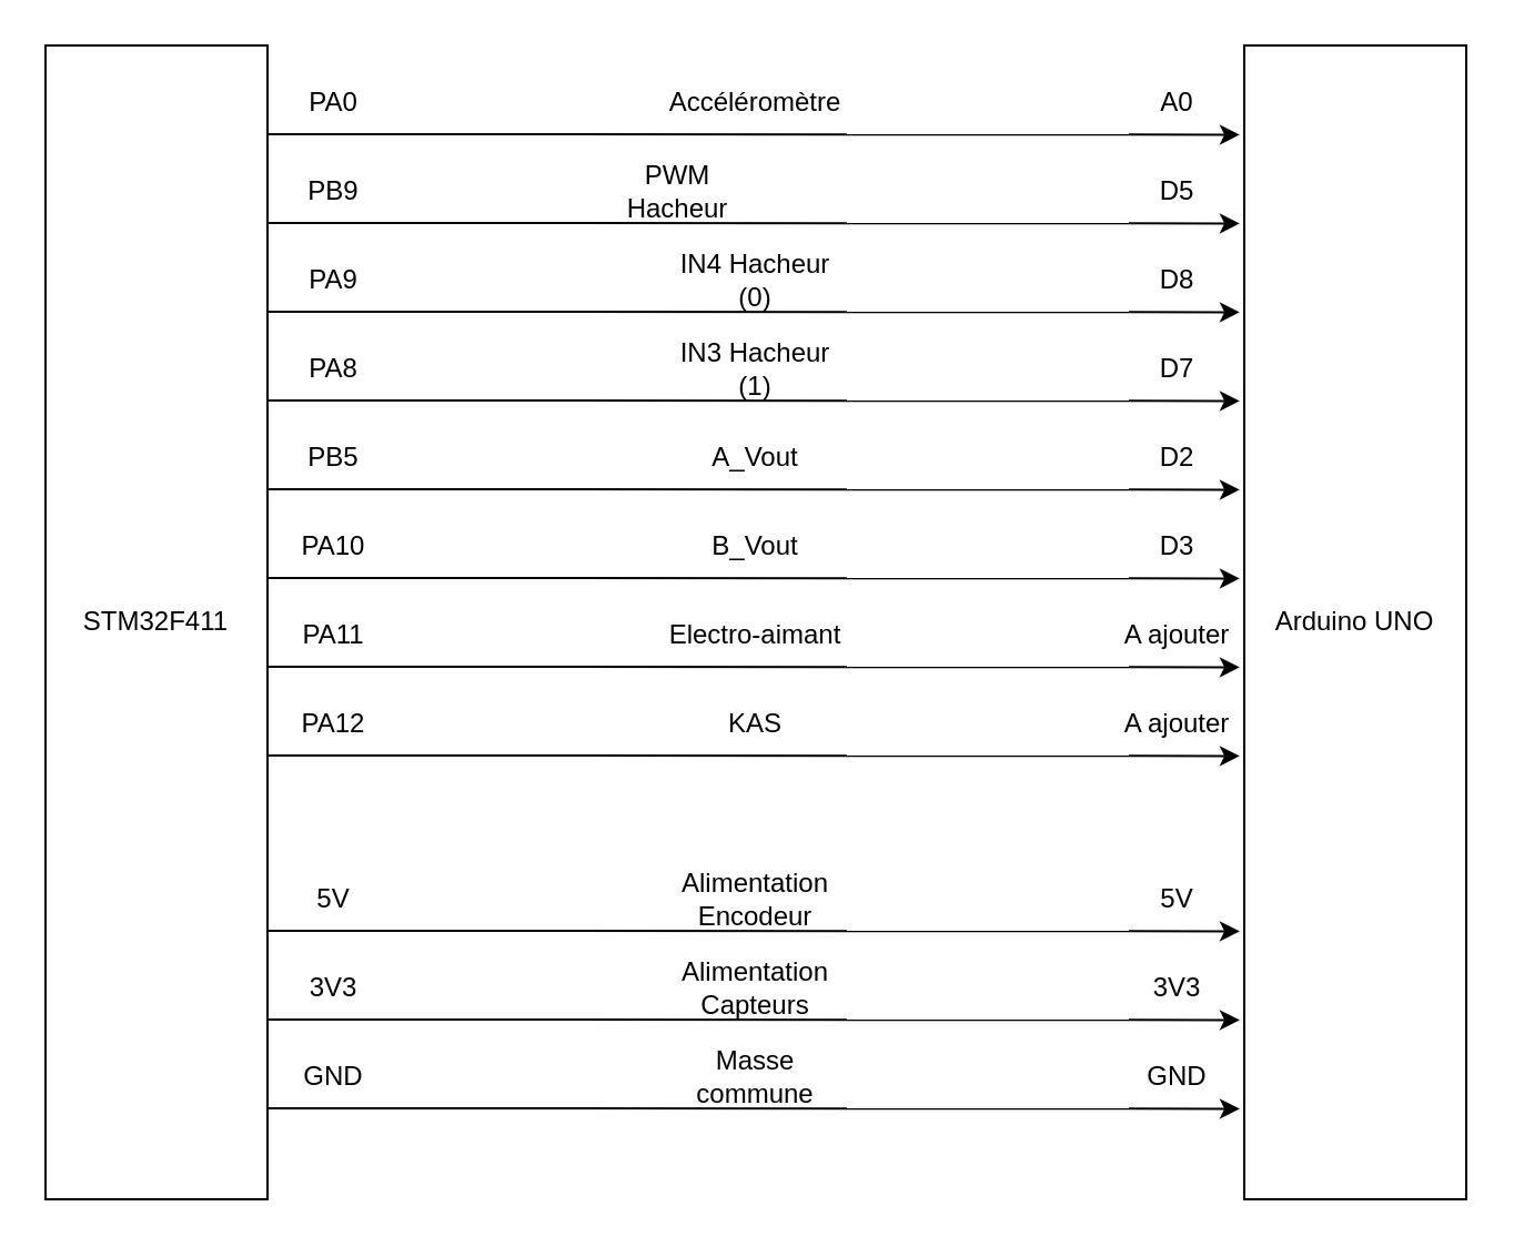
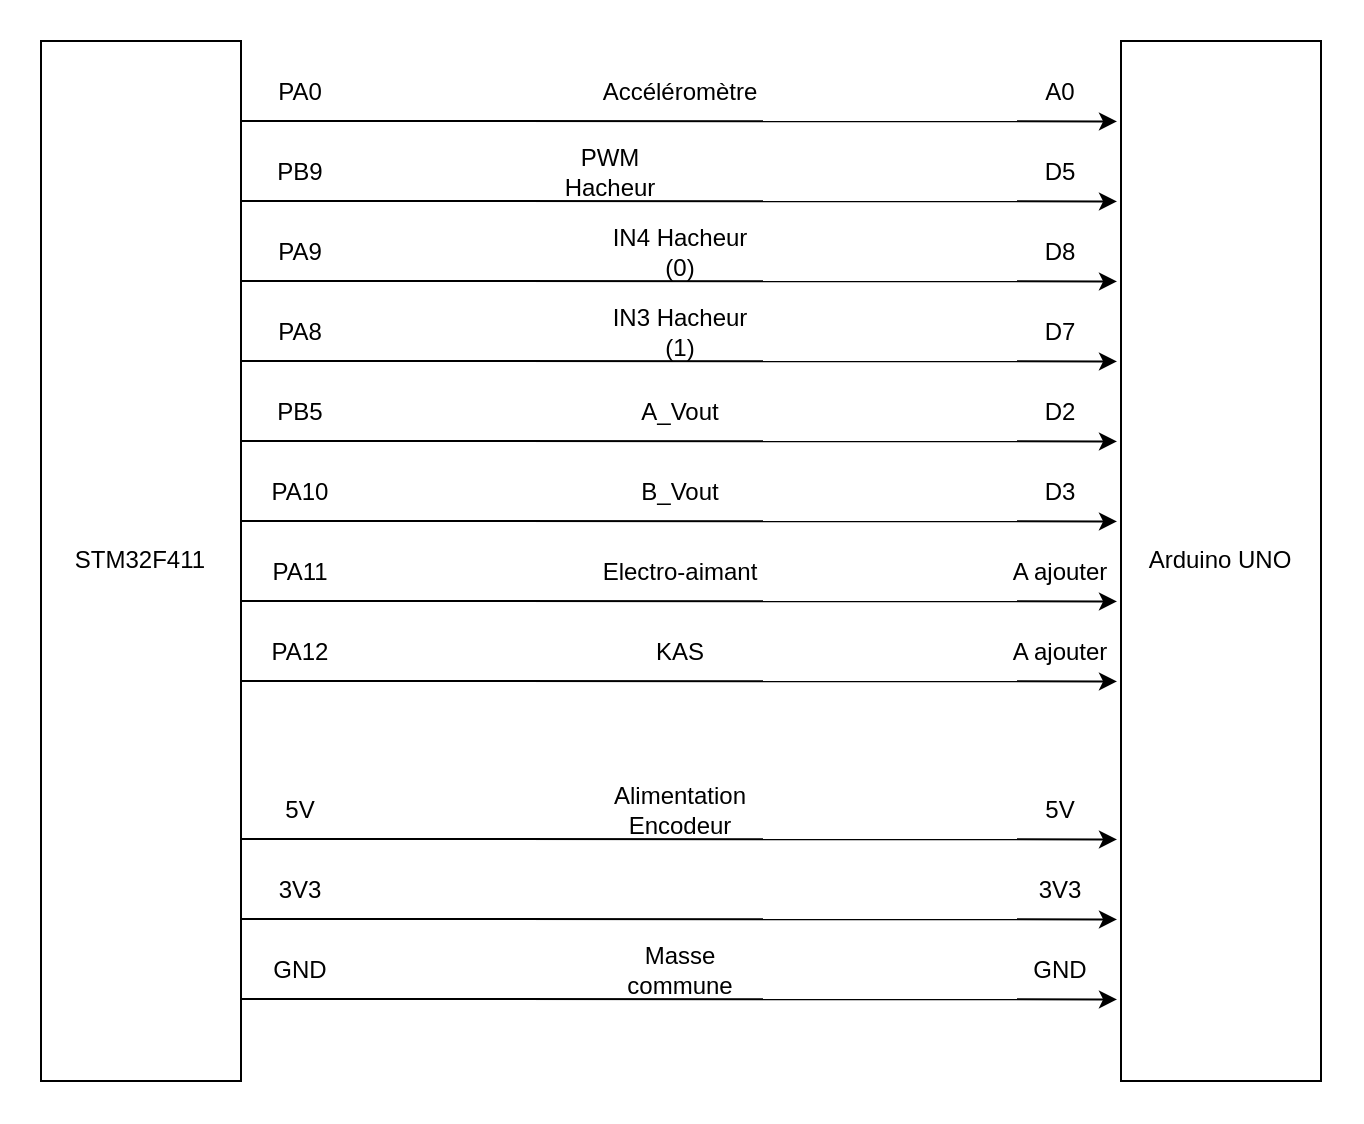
  <mxCell id="0" />
  <mxCell id="1" parent="0" />
  <mxCell id="2" value="STM32F411" style="rounded=0;whiteSpace=wrap;html=1;" vertex="1" parent="1"><mxGeometry x="20" y="20" width="100" height="520" as="geometry" /></mxCell>
  <mxCell id="3" value="Arduino UNO" style="rounded=0;whiteSpace=wrap;html=1;" vertex="1" parent="1"><mxGeometry x="560" y="20" width="100" height="520" as="geometry" /></mxCell>
  <mxCell id="4" value="" style="endArrow=classic;html=1;rounded=0;entryX=-0.02;entryY=0.165;entryDx=0;entryDy=0;entryPerimeter=0;" edge="1" parent="1"><mxGeometry width="50" height="50" relative="1" as="geometry"><mxPoint x="120" y="60" as="sourcePoint" /><mxPoint x="558" y="60.2" as="targetPoint" /></mxGeometry></mxCell>
  <mxCell id="5" value="PA0" style="text;html=1;strokeColor=none;fillColor=none;align=center;verticalAlign=middle;whiteSpace=wrap;rounded=0;" vertex="1" parent="1"><mxGeometry x="120" y="31" width="60" height="30" as="geometry" /></mxCell>
  <mxCell id="6" value="A0" style="text;html=1;strokeColor=none;fillColor=none;align=center;verticalAlign=middle;whiteSpace=wrap;rounded=0;" vertex="1" parent="1"><mxGeometry x="500" y="31" width="60" height="30" as="geometry" /></mxCell>
  <mxCell id="7" value="" style="endArrow=classic;html=1;rounded=0;entryX=-0.02;entryY=0.165;entryDx=0;entryDy=0;entryPerimeter=0;" edge="1" parent="1"><mxGeometry width="50" height="50" relative="1" as="geometry"><mxPoint x="120" y="100" as="sourcePoint" /><mxPoint x="558" y="100.2" as="targetPoint" /></mxGeometry></mxCell>
  <mxCell id="8" value="PB9" style="text;html=1;strokeColor=none;fillColor=none;align=center;verticalAlign=middle;whiteSpace=wrap;rounded=0;" vertex="1" parent="1"><mxGeometry x="120" y="71" width="60" height="30" as="geometry" /></mxCell>
  <mxCell id="9" value="D5" style="text;html=1;strokeColor=none;fillColor=none;align=center;verticalAlign=middle;whiteSpace=wrap;rounded=0;" vertex="1" parent="1"><mxGeometry x="500" y="71" width="60" height="30" as="geometry" /></mxCell>
  <mxCell id="10" value="" style="endArrow=classic;html=1;rounded=0;entryX=-0.02;entryY=0.165;entryDx=0;entryDy=0;entryPerimeter=0;" edge="1" parent="1"><mxGeometry width="50" height="50" relative="1" as="geometry"><mxPoint x="120" y="140" as="sourcePoint" /><mxPoint x="558" y="140.2" as="targetPoint" /></mxGeometry></mxCell>
  <mxCell id="11" value="PA9" style="text;html=1;strokeColor=none;fillColor=none;align=center;verticalAlign=middle;whiteSpace=wrap;rounded=0;" vertex="1" parent="1"><mxGeometry x="120" y="111" width="60" height="30" as="geometry" /></mxCell>
  <mxCell id="12" value="D8" style="text;html=1;strokeColor=none;fillColor=none;align=center;verticalAlign=middle;whiteSpace=wrap;rounded=0;" vertex="1" parent="1"><mxGeometry x="500" y="111" width="60" height="30" as="geometry" /></mxCell>
  <mxCell id="13" value="" style="endArrow=classic;html=1;rounded=0;entryX=-0.02;entryY=0.165;entryDx=0;entryDy=0;entryPerimeter=0;" edge="1" parent="1"><mxGeometry width="50" height="50" relative="1" as="geometry"><mxPoint x="120" y="180" as="sourcePoint" /><mxPoint x="558" y="180.2" as="targetPoint" /></mxGeometry></mxCell>
  <mxCell id="14" value="PA8" style="text;html=1;strokeColor=none;fillColor=none;align=center;verticalAlign=middle;whiteSpace=wrap;rounded=0;" vertex="1" parent="1"><mxGeometry x="120" y="151" width="60" height="30" as="geometry" /></mxCell>
  <mxCell id="15" value="D7" style="text;html=1;strokeColor=none;fillColor=none;align=center;verticalAlign=middle;whiteSpace=wrap;rounded=0;" vertex="1" parent="1"><mxGeometry x="500" y="151" width="60" height="30" as="geometry" /></mxCell>
  <mxCell id="16" value="" style="endArrow=classic;html=1;rounded=0;entryX=-0.02;entryY=0.165;entryDx=0;entryDy=0;entryPerimeter=0;" edge="1" parent="1"><mxGeometry width="50" height="50" relative="1" as="geometry"><mxPoint x="120" y="220" as="sourcePoint" /><mxPoint x="558" y="220.2" as="targetPoint" /></mxGeometry></mxCell>
  <mxCell id="17" value="PB5" style="text;html=1;strokeColor=none;fillColor=none;align=center;verticalAlign=middle;whiteSpace=wrap;rounded=0;" vertex="1" parent="1"><mxGeometry x="120" y="191" width="60" height="30" as="geometry" /></mxCell>
  <mxCell id="18" value="D2" style="text;html=1;strokeColor=none;fillColor=none;align=center;verticalAlign=middle;whiteSpace=wrap;rounded=0;" vertex="1" parent="1"><mxGeometry x="500" y="191" width="60" height="30" as="geometry" /></mxCell>
  <mxCell id="19" value="" style="endArrow=classic;html=1;rounded=0;entryX=-0.02;entryY=0.165;entryDx=0;entryDy=0;entryPerimeter=0;" edge="1" parent="1"><mxGeometry width="50" height="50" relative="1" as="geometry"><mxPoint x="120" y="260" as="sourcePoint" /><mxPoint x="558" y="260.2" as="targetPoint" /></mxGeometry></mxCell>
  <mxCell id="20" value="PA10" style="text;html=1;strokeColor=none;fillColor=none;align=center;verticalAlign=middle;whiteSpace=wrap;rounded=0;" vertex="1" parent="1"><mxGeometry x="120" y="231" width="60" height="30" as="geometry" /></mxCell>
  <mxCell id="21" value="D3" style="text;html=1;strokeColor=none;fillColor=none;align=center;verticalAlign=middle;whiteSpace=wrap;rounded=0;" vertex="1" parent="1"><mxGeometry x="500" y="231" width="60" height="30" as="geometry" /></mxCell>
  <mxCell id="22" value="" style="endArrow=classic;html=1;rounded=0;entryX=-0.02;entryY=0.165;entryDx=0;entryDy=0;entryPerimeter=0;" edge="1" parent="1"><mxGeometry width="50" height="50" relative="1" as="geometry"><mxPoint x="120" y="300" as="sourcePoint" /><mxPoint x="558" y="300.2" as="targetPoint" /></mxGeometry></mxCell>
  <mxCell id="23" value="PA11" style="text;html=1;strokeColor=none;fillColor=none;align=center;verticalAlign=middle;whiteSpace=wrap;rounded=0;" vertex="1" parent="1"><mxGeometry x="120" y="271" width="60" height="30" as="geometry" /></mxCell>
  <mxCell id="24" value="A ajouter" style="text;html=1;strokeColor=none;fillColor=none;align=center;verticalAlign=middle;whiteSpace=wrap;rounded=0;" vertex="1" parent="1"><mxGeometry x="500" y="271" width="60" height="30" as="geometry" /></mxCell>
  <mxCell id="25" value="" style="endArrow=classic;html=1;rounded=0;entryX=-0.02;entryY=0.165;entryDx=0;entryDy=0;entryPerimeter=0;" edge="1" parent="1"><mxGeometry width="50" height="50" relative="1" as="geometry"><mxPoint x="120" y="340" as="sourcePoint" /><mxPoint x="558" y="340.2" as="targetPoint" /></mxGeometry></mxCell>
  <mxCell id="26" value="PA12" style="text;html=1;strokeColor=none;fillColor=none;align=center;verticalAlign=middle;whiteSpace=wrap;rounded=0;" vertex="1" parent="1"><mxGeometry x="120" y="311" width="60" height="30" as="geometry" /></mxCell>
  <mxCell id="27" value="A ajouter" style="text;html=1;strokeColor=none;fillColor=none;align=center;verticalAlign=middle;whiteSpace=wrap;rounded=0;" vertex="1" parent="1"><mxGeometry x="500" y="311" width="60" height="30" as="geometry" /></mxCell>
  <mxCell id="28" value="" style="endArrow=classic;html=1;rounded=0;entryX=-0.02;entryY=0.165;entryDx=0;entryDy=0;entryPerimeter=0;" edge="1" parent="1"><mxGeometry width="50" height="50" relative="1" as="geometry"><mxPoint x="120" y="419" as="sourcePoint" /><mxPoint x="558" y="419.2" as="targetPoint" /></mxGeometry></mxCell>
  <mxCell id="29" value="5V" style="text;html=1;strokeColor=none;fillColor=none;align=center;verticalAlign=middle;whiteSpace=wrap;rounded=0;" vertex="1" parent="1"><mxGeometry x="120" y="390" width="60" height="30" as="geometry" /></mxCell>
  <mxCell id="30" value="5V" style="text;html=1;strokeColor=none;fillColor=none;align=center;verticalAlign=middle;whiteSpace=wrap;rounded=0;" vertex="1" parent="1"><mxGeometry x="500" y="390" width="60" height="30" as="geometry" /></mxCell>
  <mxCell id="31" value="" style="endArrow=classic;html=1;rounded=0;entryX=-0.02;entryY=0.165;entryDx=0;entryDy=0;entryPerimeter=0;" edge="1" parent="1"><mxGeometry width="50" height="50" relative="1" as="geometry"><mxPoint x="120" y="459" as="sourcePoint" /><mxPoint x="558" y="459.2" as="targetPoint" /></mxGeometry></mxCell>
  <mxCell id="32" value="3V3" style="text;html=1;strokeColor=none;fillColor=none;align=center;verticalAlign=middle;whiteSpace=wrap;rounded=0;" vertex="1" parent="1"><mxGeometry x="120" y="430" width="60" height="30" as="geometry" /></mxCell>
  <mxCell id="33" value="3V3" style="text;html=1;strokeColor=none;fillColor=none;align=center;verticalAlign=middle;whiteSpace=wrap;rounded=0;" vertex="1" parent="1"><mxGeometry x="500" y="430" width="60" height="30" as="geometry" /></mxCell>
  <mxCell id="34" value="Accéléromètre" style="text;html=1;strokeColor=none;fillColor=none;align=center;verticalAlign=middle;whiteSpace=wrap;rounded=0;" vertex="1" parent="1"><mxGeometry x="310" y="31" width="60" height="30" as="geometry" /></mxCell>
  <mxCell id="35" value="PWM Hacheur" style="text;html=1;strokeColor=none;fillColor=none;align=center;verticalAlign=middle;whiteSpace=wrap;rounded=0;" vertex="1" parent="1"><mxGeometry x="275" y="71" width="60" height="30" as="geometry" /></mxCell>
  <mxCell id="36" value="IN4 Hacheur (0)" style="text;html=1;strokeColor=none;fillColor=none;align=center;verticalAlign=middle;whiteSpace=wrap;rounded=0;" vertex="1" parent="1"><mxGeometry x="300" y="111" width="80" height="30" as="geometry" /></mxCell>
  <mxCell id="37" value="A_Vout" style="text;html=1;strokeColor=none;fillColor=none;align=center;verticalAlign=middle;whiteSpace=wrap;rounded=0;" vertex="1" parent="1"><mxGeometry x="310" y="191" width="60" height="30" as="geometry" /></mxCell>
  <mxCell id="38" value="B_Vout" style="text;html=1;strokeColor=none;fillColor=none;align=center;verticalAlign=middle;whiteSpace=wrap;rounded=0;" vertex="1" parent="1"><mxGeometry x="310" y="231" width="60" height="30" as="geometry" /></mxCell>
  <mxCell id="39" value="Electro-aimant" style="text;html=1;strokeColor=none;fillColor=none;align=center;verticalAlign=middle;whiteSpace=wrap;rounded=0;" vertex="1" parent="1"><mxGeometry x="300" y="271" width="80" height="30" as="geometry" /></mxCell>
  <mxCell id="40" value="KAS" style="text;html=1;strokeColor=none;fillColor=none;align=center;verticalAlign=middle;whiteSpace=wrap;rounded=0;" vertex="1" parent="1"><mxGeometry x="310" y="311" width="60" height="30" as="geometry" /></mxCell>
  <mxCell id="41" value="Alimentation Encodeur" style="text;html=1;strokeColor=none;fillColor=none;align=center;verticalAlign=middle;whiteSpace=wrap;rounded=0;" vertex="1" parent="1"><mxGeometry x="310" y="390" width="60" height="30" as="geometry" /></mxCell>
- <mxCell id="42" value="Alimentation Capteurs" style="text;html=1;strokeColor=none;fillColor=none;align=center;verticalAlign=middle;whiteSpace=wrap;rounded=0;" vertex="1" parent="1"><mxGeometry x="310" y="430" width="60" height="30" as="geometry" /></mxCell>
  <mxCell id="43" value="IN3 Hacheur (1)" style="text;html=1;strokeColor=none;fillColor=none;align=center;verticalAlign=middle;whiteSpace=wrap;rounded=0;" vertex="1" parent="1"><mxGeometry x="300" y="151" width="80" height="30" as="geometry" /></mxCell>
  <mxCell id="44" value="" style="endArrow=classic;html=1;rounded=0;entryX=-0.02;entryY=0.165;entryDx=0;entryDy=0;entryPerimeter=0;" edge="1" parent="1"><mxGeometry width="50" height="50" relative="1" as="geometry"><mxPoint x="120" y="499" as="sourcePoint" /><mxPoint x="558" y="499.2" as="targetPoint" /></mxGeometry></mxCell>
  <mxCell id="45" value="GND" style="text;html=1;strokeColor=none;fillColor=none;align=center;verticalAlign=middle;whiteSpace=wrap;rounded=0;" vertex="1" parent="1"><mxGeometry x="120" y="470" width="60" height="30" as="geometry" /></mxCell>
  <mxCell id="46" value="GND" style="text;html=1;strokeColor=none;fillColor=none;align=center;verticalAlign=middle;whiteSpace=wrap;rounded=0;" vertex="1" parent="1"><mxGeometry x="500" y="470" width="60" height="30" as="geometry" /></mxCell>
  <mxCell id="47" value="Masse commune" style="text;html=1;strokeColor=none;fillColor=none;align=center;verticalAlign=middle;whiteSpace=wrap;rounded=0;" vertex="1" parent="1"><mxGeometry x="310" y="470" width="60" height="30" as="geometry" /></mxCell>
